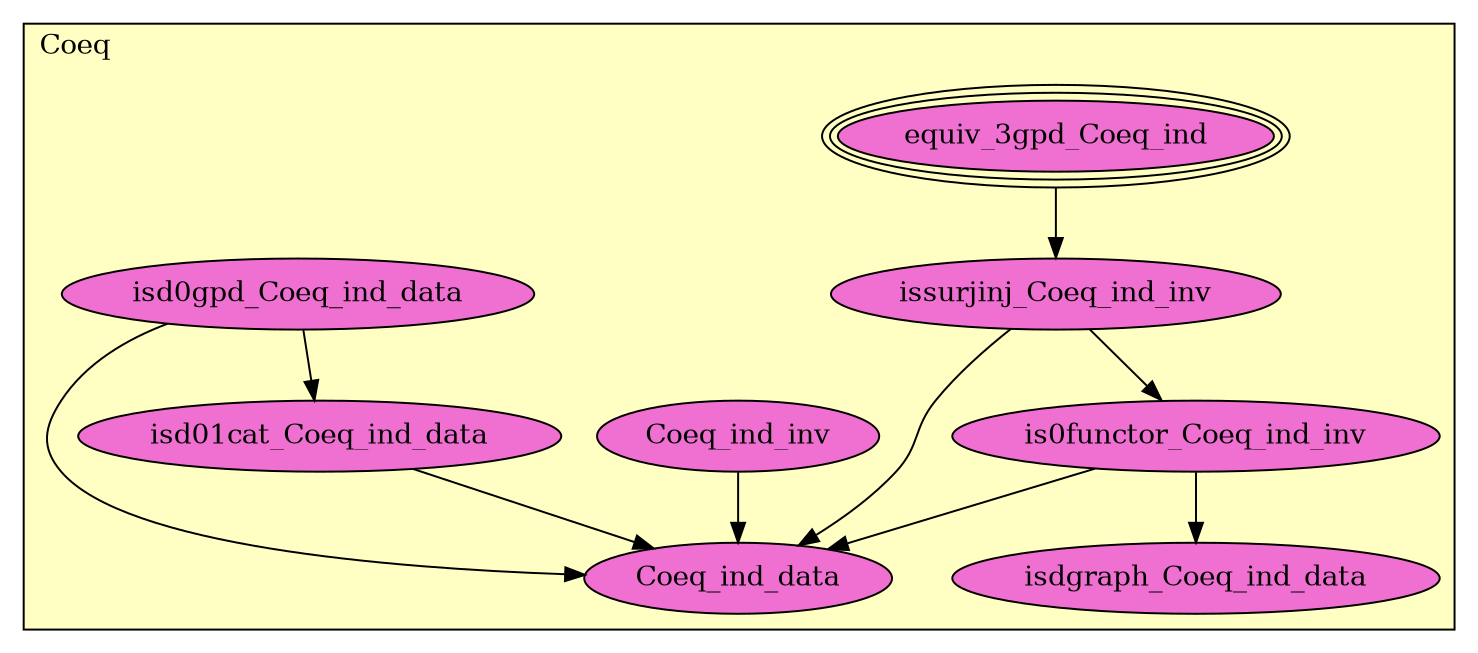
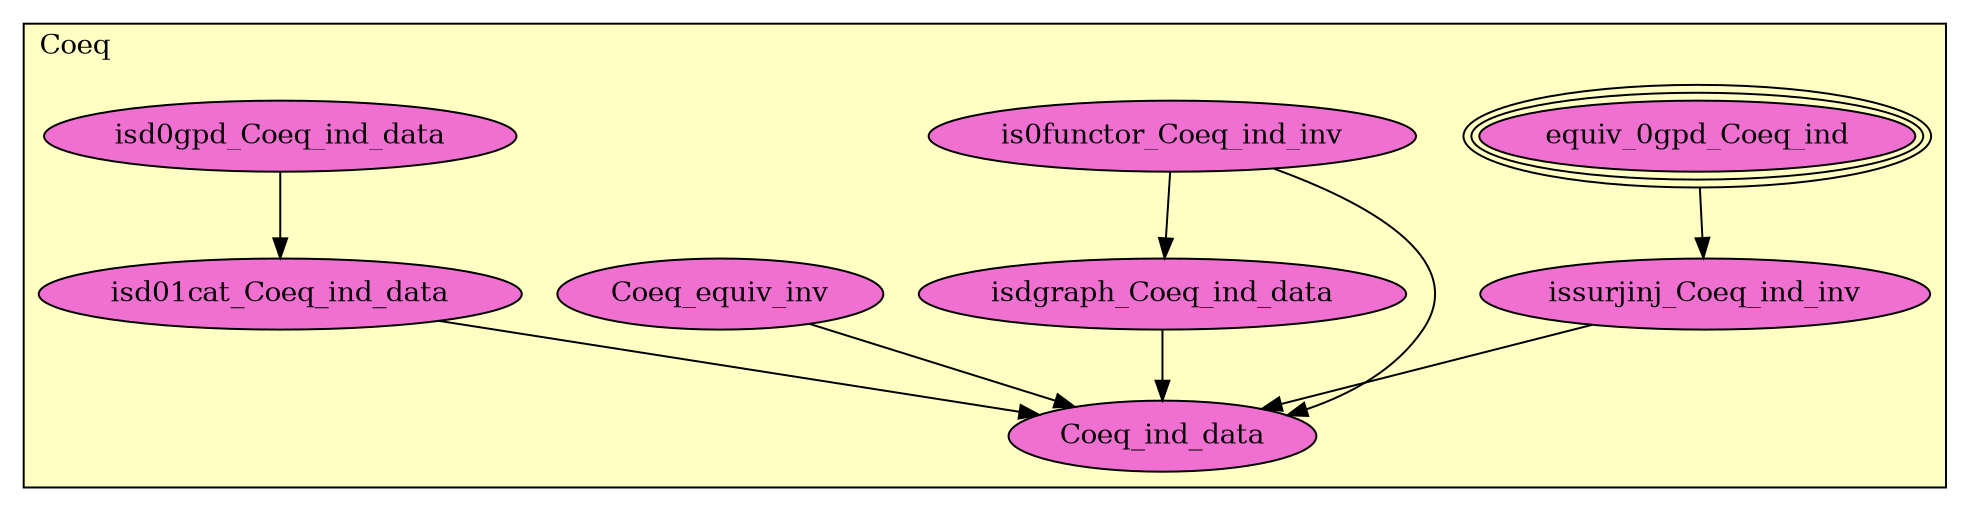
  digraph {
    node [fillcolor="#F070D1" style=filled]
-   n1 [label=equiv_3gpd_Coeq_ind peripheries=3]
+   n1 [label=equiv_0gpd_Coeq_ind peripheries=3]
    n2 [label=issurjinj_Coeq_ind_inv]
    n3 [label=is0functor_Coeq_ind_inv]
-   n4 [label=Coeq_ind_inv]
+   n4 [label=Coeq_equiv_inv]
    n5 [label=isd0gpd_Coeq_ind_data]
    n6 [label=isd01cat_Coeq_ind_data]
    n7 [label=isdgraph_Coeq_ind_data]
    n8 [label=Coeq_ind_data]
    subgraph cluster_1 {
      fillcolor="#FFFFC3"
      label=Coeq
      labeljust=l
      style=filled
      n1
      n2
      n3
      n4
      n5
      n6
      n7
      n8
    }
    n1 -> n2
-   n2 -> n3
    n2 -> n8
    n3 -> n7
    n3 -> n8
    n4 -> n8
    n5 -> n6
    n6 -> n8
-   n5 -> n8
+   n7 -> n8
  }
